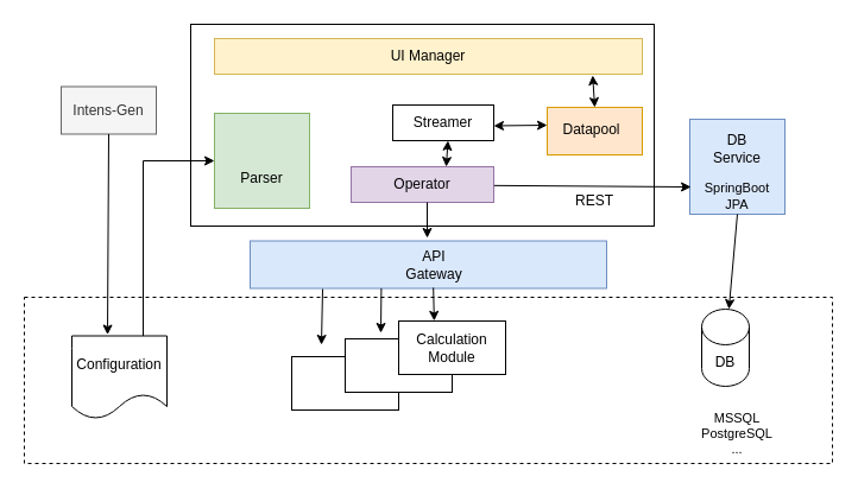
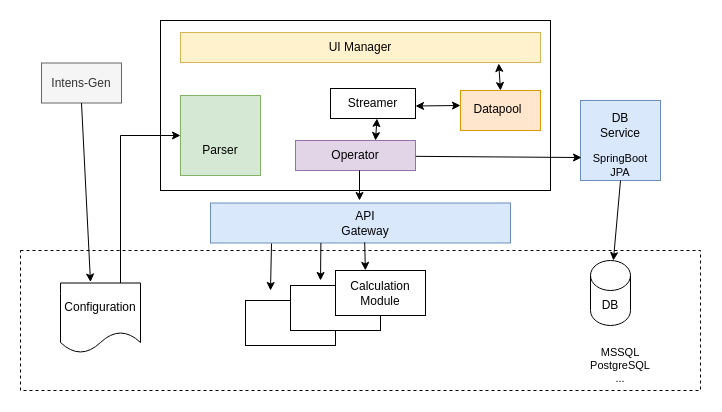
  <mxCell id="0" />
  <mxCell id="1" parent="0" />
  <mxCell id="2" value="" style="rounded=0;whiteSpace=wrap;html=1;" parent="1" vertex="1"><mxGeometry x="245" y="300" width="90" height="45" as="geometry" /></mxCell>
  <mxCell id="3" value="" style="rounded=0;whiteSpace=wrap;html=1;" parent="1" vertex="1"><mxGeometry x="290" y="285" width="90" height="45" as="geometry" /></mxCell>
  <mxCell id="4" value="" style="rounded=0;whiteSpace=wrap;html=1;" parent="1" vertex="1"><mxGeometry x="160" width="390" height="170" as="geometry" y="20" /></mxCell>
  <mxCell id="5" value="DB" style="shape=cylinder3;whiteSpace=wrap;html=1;boundedLbl=1;backgroundOutline=1;size=15;" parent="1" vertex="1"><mxGeometry x="590" y="260" width="40" height="65" as="geometry" /></mxCell>
  <mxCell id="6" value="" style="shape=document;whiteSpace=wrap;html=1;boundedLbl=1;" parent="1" vertex="1"><mxGeometry x="60" y="282.5" width="80" height="70" as="geometry" /></mxCell>
  <mxCell id="7" value="" style="rounded=0;whiteSpace=wrap;html=1;fillColor=#fff2cc;strokeColor=#d6b656;" parent="1" vertex="1"><mxGeometry x="180" y="32" width="360" height="30" as="geometry" /></mxCell>
  <mxCell id="8" value="" style="rounded=0;whiteSpace=wrap;html=1;fillColor=#d5e8d4;strokeColor=#82b366;" parent="1" vertex="1"><mxGeometry x="180" y="95" width="80" height="80" as="geometry" /></mxCell>
  <mxCell id="9" value="" style="rounded=0;whiteSpace=wrap;html=1;fillColor=#e1d5e7;strokeColor=#9673a6;" parent="1" vertex="1"><mxGeometry x="295" y="140" width="120" height="30" as="geometry" /></mxCell>
  <mxCell id="10" value="" style="rounded=0;whiteSpace=wrap;html=1;fillColor=#ffe6cc;strokeColor=#d79b00;" parent="1" vertex="1"><mxGeometry x="460" y="90" width="80" height="40" as="geometry" /></mxCell>
  <mxCell id="11" value="" style="whiteSpace=wrap;html=1;aspect=fixed;fillColor=#dae8fc;strokeColor=#6c8ebf;" parent="1" vertex="1"><mxGeometry x="580" y="100" width="80" height="80" as="geometry" /></mxCell>
  <mxCell id="12" value="" style="rounded=0;whiteSpace=wrap;html=1;" parent="1" vertex="1"><mxGeometry x="335" y="270" width="90" height="45" as="geometry" /></mxCell>
  <mxCell id="13" value="Operator" style="text;html=1;align=center;verticalAlign=middle;whiteSpace=wrap;rounded=0;" parent="1" vertex="1"><mxGeometry x="325" y="140" width="60" height="30" as="geometry" /></mxCell>
  <mxCell id="14" value="Parser" style="text;html=1;strokeColor=none;fillColor=none;align=center;verticalAlign=middle;whiteSpace=wrap;rounded=0;" parent="1" vertex="1"><mxGeometry x="190" y="135" width="60" height="30" as="geometry" /></mxCell>
  <mxCell id="15" value="Datapool" style="text;html=1;strokeColor=none;fillColor=none;align=center;verticalAlign=middle;whiteSpace=wrap;rounded=0;" parent="1" vertex="1"><mxGeometry x="475" y="99" width="45" height="20" as="geometry" /></mxCell>
  <mxCell id="16" value="DB Service" style="text;html=1;strokeColor=none;fillColor=none;align=center;verticalAlign=middle;whiteSpace=wrap;rounded=0;" parent="1" vertex="1"><mxGeometry x="590" y="110" width="60" height="30" as="geometry" /></mxCell>
  <mxCell id="17" value="UI Manager" style="text;html=1;strokeColor=none;fillColor=none;align=center;verticalAlign=middle;whiteSpace=wrap;rounded=0;" parent="1" vertex="1"><mxGeometry x="290" y="32" width="140" height="30" as="geometry" /></mxCell>
  <mxCell id="18" value="Configuration" style="text;html=1;strokeColor=none;fillColor=none;align=center;verticalAlign=middle;whiteSpace=wrap;rounded=0;" parent="1" vertex="1"><mxGeometry x="70" y="291.5" width="60" height="30" as="geometry" /></mxCell>
  <mxCell id="19" value="" style="endArrow=none;html=1;rounded=0;entryX=1.003;entryY=0.861;entryDx=0;entryDy=0;exitX=0.013;exitY=0.838;exitDx=0;exitDy=0;startArrow=classic;startFill=1;entryPerimeter=0;exitPerimeter=0;" parent="1" edge="1"><mxGeometry width="50" height="50" relative="1" as="geometry"><mxPoint x="581.04" y="157.04" as="sourcePoint" /><mxPoint x="415.36" y="155.83" as="targetPoint" /><Array as="points" /></mxGeometry></mxCell>
  <mxCell id="20" value="" style="endArrow=none;html=1;rounded=0;entryX=0.5;entryY=1;entryDx=0;entryDy=0;startArrow=classic;startFill=1;" parent="1" source="5" target="11" edge="1"><mxGeometry width="50" height="50" relative="1" as="geometry"><mxPoint x="350" y="250" as="sourcePoint" /><mxPoint x="400" y="200" as="targetPoint" /></mxGeometry></mxCell>
  <mxCell id="21" value="" style="endArrow=classic;html=1;rounded=0;entryX=0;entryY=0.5;entryDx=0;entryDy=0;exitX=0.75;exitY=0;exitDx=0;exitDy=0;" parent="1" source="6" target="8" edge="1"><mxGeometry width="50" height="50" relative="1" as="geometry"><mxPoint x="350" y="250" as="sourcePoint" /><mxPoint x="400" y="200" as="targetPoint" /><Array as="points"><mxPoint x="120" y="135" /></Array></mxGeometry></mxCell>
- <mxCell id="22" value="&lt;div&gt;Intens-Gen&lt;/div&gt;" style="rounded=0;whiteSpace=wrap;html=1;fillColor=#f5f5f5;fontColor=#333333;strokeColor=#666666;" parent="1" vertex="1"><mxGeometry x="51" y="72.5" width="80" height="40" as="geometry" /></mxCell>
+ <mxCell id="22" value="&lt;div&gt;Intens-Gen&lt;/div&gt;" style="rounded=0;whiteSpace=wrap;html=1;fillColor=#f5f5f5;fontColor=#333333;strokeColor=#666666;" parent="1" vertex="1"><mxGeometry x="41" y="62.5" width="80" height="40" as="geometry" /></mxCell>
  <mxCell id="23" value="" style="endArrow=classic;html=1;rounded=0;exitX=0.5;exitY=1;exitDx=0;exitDy=0;entryX=0.375;entryY=-0.014;entryDx=0;entryDy=0;entryPerimeter=0;" parent="1" source="22" target="6" edge="1"><mxGeometry width="50" height="50" relative="1" as="geometry"><mxPoint x="350" y="250" as="sourcePoint" /><mxPoint x="400" y="200" as="targetPoint" /></mxGeometry></mxCell>
  <mxCell id="24" value="&lt;div style=&quot;font-size: 11px;&quot;&gt;SpringBoot&lt;/div&gt;&lt;div style=&quot;font-size: 11px;&quot;&gt;JPA&lt;br&gt;&lt;/div&gt;" style="text;html=1;strokeColor=none;fillColor=none;align=center;verticalAlign=middle;whiteSpace=wrap;rounded=0;" parent="1" vertex="1"><mxGeometry x="590" y="150" width="60" height="30" as="geometry" /></mxCell>
  <mxCell id="25" value="MSSQL&lt;br&gt;PostgreSQL&lt;br&gt;..." style="text;html=1;strokeColor=none;fillColor=none;align=center;verticalAlign=middle;whiteSpace=wrap;rounded=0;fontSize=11;" parent="1" vertex="1"><mxGeometry x="590" y="350" width="60" height="30" as="geometry" /></mxCell>
- <mxCell id="26" value="REST" style="text;html=1;strokeColor=none;fillColor=none;align=center;verticalAlign=middle;whiteSpace=wrap;rounded=0;" parent="1" vertex="1"><mxGeometry x="470" y="156" width="60" height="25" as="geometry" /></mxCell>
  <mxCell id="27" value="" style="rounded=0;whiteSpace=wrap;html=1;fillColor=#dae8fc;strokeColor=#6c8ebf;" parent="1" vertex="1"><mxGeometry x="210" y="202.5" width="300" height="40" as="geometry" /></mxCell>
  <mxCell id="28" value="API Gateway" style="text;html=1;align=center;verticalAlign=middle;whiteSpace=wrap;rounded=0;" parent="1" vertex="1"><mxGeometry x="335" y="207.5" width="60" height="30" as="geometry" /></mxCell>
  <mxCell id="29" value="" style="endArrow=classic;html=1;rounded=0;" parent="1" edge="1"><mxGeometry width="50" height="50" relative="1" as="geometry"><mxPoint x="359" y="170" as="sourcePoint" /><mxPoint x="359" y="200" as="targetPoint" /></mxGeometry></mxCell>
  <mxCell id="30" value="" style="endArrow=classic;html=1;rounded=0;exitX=0.604;exitY=0.984;exitDx=0;exitDy=0;exitPerimeter=0;entryX=0.632;entryY=-0.003;entryDx=0;entryDy=0;entryPerimeter=0;" parent="1" edge="1"><mxGeometry width="50" height="50" relative="1" as="geometry"><mxPoint x="364.2" y="241.86" as="sourcePoint" /><mxPoint x="364.88" y="269.865" as="targetPoint" /></mxGeometry></mxCell>
  <mxCell id="31" value="" style="endArrow=classic;html=1;rounded=0;exitX=0.368;exitY=0.998;exitDx=0;exitDy=0;exitPerimeter=0;" parent="1" source="27" edge="1"><mxGeometry width="50" height="50" relative="1" as="geometry"><mxPoint x="380" y="400" as="sourcePoint" /><mxPoint x="320" y="280" as="targetPoint" /></mxGeometry></mxCell>
  <mxCell id="32" value="Calculation&lt;br&gt;Module" style="text;strokeColor=none;align=center;fillColor=none;html=1;verticalAlign=middle;whiteSpace=wrap;rounded=0;" parent="1" vertex="1"><mxGeometry x="350" y="277.5" width="60" height="30" as="geometry" /></mxCell>
  <mxCell id="33" value="" style="endArrow=classic;html=1;rounded=0;exitX=0.368;exitY=0.998;exitDx=0;exitDy=0;exitPerimeter=0;" parent="1" edge="1"><mxGeometry width="50" height="50" relative="1" as="geometry"><mxPoint x="271" y="243" as="sourcePoint" /><mxPoint x="270" y="290" as="targetPoint" /></mxGeometry></mxCell>
  <mxCell id="34" value="" style="rounded=0;whiteSpace=wrap;html=1;fillColor=none;dashed=1;" parent="1" vertex="1"><mxGeometry x="20" y="250" width="680" height="140" as="geometry" /></mxCell>
  <mxCell id="35" value="Streamer" style="rounded=0;whiteSpace=wrap;html=1;" vertex="1" parent="1"><mxGeometry x="330" y="88" width="85" height="30" as="geometry" /></mxCell>
  <mxCell id="36" value="" style="endArrow=classic;startArrow=classic;html=1;rounded=0;entryX=0;entryY=0.5;entryDx=0;entryDy=0;exitX=1;exitY=0.75;exitDx=0;exitDy=0;" edge="1" parent="1"><mxGeometry width="50" height="50" relative="1" as="geometry"><mxPoint x="415" y="105.5" as="sourcePoint" /><mxPoint x="460" y="105" as="targetPoint" /></mxGeometry></mxCell>
  <mxCell id="37" value="" style="endArrow=classic;startArrow=classic;html=1;rounded=0;exitX=0.75;exitY=0;exitDx=0;exitDy=0;" edge="1" parent="1"><mxGeometry width="50" height="50" relative="1" as="geometry"><mxPoint x="375" y="140" as="sourcePoint" /><mxPoint x="376.486" y="118" as="targetPoint" /></mxGeometry></mxCell>
  <mxCell id="38" value="" style="endArrow=classic;startArrow=classic;html=1;rounded=0;entryX=0.884;entryY=1.033;entryDx=0;entryDy=0;entryPerimeter=0;exitX=0.5;exitY=0;exitDx=0;exitDy=0;" edge="1" parent="1" source="10" target="7"><mxGeometry width="50" height="50" relative="1" as="geometry"><mxPoint x="380" y="210" as="sourcePoint" /><mxPoint x="430" y="160" as="targetPoint" /></mxGeometry></mxCell>
